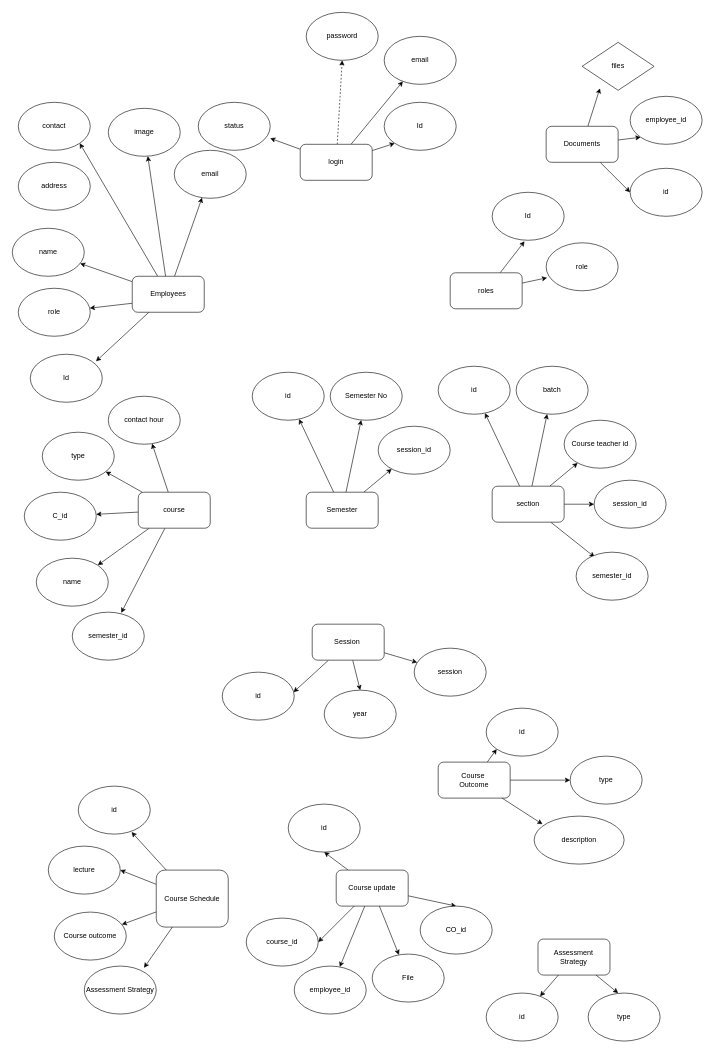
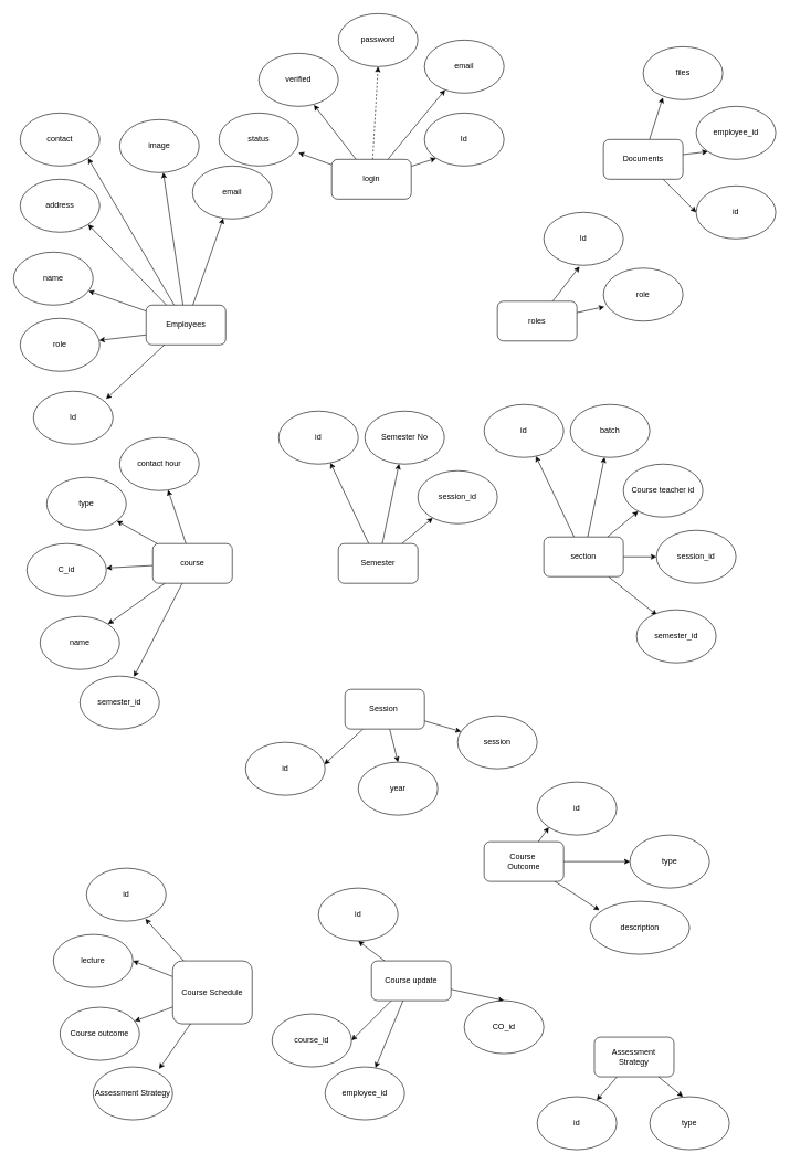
  <mxCell id="0" />
  <mxCell id="1" parent="0" />
  <mxCell id="2" style="rounded=0;orthogonalLoop=1;jettySize=auto;html=1;entryX=0.913;entryY=0.147;entryDx=0;entryDy=0;entryPerimeter=0;" edge="1" parent="1" source="9" target="14"><mxGeometry relative="1" as="geometry" /></mxCell>
  <mxCell id="3" style="rounded=0;orthogonalLoop=1;jettySize=auto;html=1;exitX=0;exitY=0.75;exitDx=0;exitDy=0;" edge="1" parent="1" source="9" target="10"><mxGeometry relative="1" as="geometry" /></mxCell>
  <mxCell id="4" style="rounded=0;orthogonalLoop=1;jettySize=auto;html=1;" edge="1" parent="1" source="9" target="11"><mxGeometry relative="1" as="geometry" /></mxCell>
+ <mxCell id="5" style="rounded=0;orthogonalLoop=1;jettySize=auto;html=1;entryX=1;entryY=1;entryDx=0;entryDy=0;" edge="1" parent="1" source="9" target="12"><mxGeometry relative="1" as="geometry" /></mxCell>
  <mxCell id="6" style="rounded=0;orthogonalLoop=1;jettySize=auto;html=1;entryX=1;entryY=1;entryDx=0;entryDy=0;" edge="1" parent="1" source="9" target="13"><mxGeometry relative="1" as="geometry" /></mxCell>
  <mxCell id="7" style="rounded=0;orthogonalLoop=1;jettySize=auto;html=1;" edge="1" parent="1" source="9" target="16"><mxGeometry relative="1" as="geometry" /></mxCell>
  <mxCell id="8" style="rounded=0;orthogonalLoop=1;jettySize=auto;html=1;" edge="1" parent="1" source="9" target="15"><mxGeometry relative="1" as="geometry" /></mxCell>
  <mxCell id="9" value="Employees" style="rounded=1;whiteSpace=wrap;html=1;" vertex="1" parent="1"><mxGeometry x="220" y="460" width="120" height="60" as="geometry" /></mxCell>
  <mxCell id="10" value="role" style="ellipse;whiteSpace=wrap;html=1;" vertex="1" parent="1"><mxGeometry x="30" y="480" width="120" height="80" as="geometry" /></mxCell>
  <mxCell id="11" value="name" style="ellipse;whiteSpace=wrap;html=1;" vertex="1" parent="1"><mxGeometry x="20" y="380" width="120" height="80" as="geometry" /></mxCell>
  <mxCell id="12" value="address" style="ellipse;whiteSpace=wrap;html=1;" vertex="1" parent="1"><mxGeometry x="30" y="270" width="120" height="80" as="geometry" /></mxCell>
  <mxCell id="13" value="contact" style="ellipse;whiteSpace=wrap;html=1;" vertex="1" parent="1"><mxGeometry x="30" y="170" width="120" height="80" as="geometry" /></mxCell>
  <mxCell id="14" value="Id" style="ellipse;whiteSpace=wrap;html=1;" vertex="1" parent="1"><mxGeometry y="590" width="120" height="80" as="geometry" x="50" /></mxCell>
  <mxCell id="15" value="email" style="ellipse;whiteSpace=wrap;html=1;" vertex="1" parent="1"><mxGeometry x="290" y="250" width="120" height="80" as="geometry" /></mxCell>
  <mxCell id="16" value="image" style="ellipse;whiteSpace=wrap;html=1;" vertex="1" parent="1"><mxGeometry x="180" width="120" height="80" as="geometry" y="180" /></mxCell>
  <mxCell id="17" style="rounded=0;orthogonalLoop=1;jettySize=auto;html=1;entryX=0.013;entryY=0.728;entryDx=0;entryDy=0;entryPerimeter=0;" edge="1" parent="1" source="19" target="21"><mxGeometry relative="1" as="geometry" /></mxCell>
  <mxCell id="18" style="rounded=0;orthogonalLoop=1;jettySize=auto;html=1;entryX=0.45;entryY=1.022;entryDx=0;entryDy=0;entryPerimeter=0;" edge="1" parent="1" source="19" target="20"><mxGeometry relative="1" as="geometry" /></mxCell>
  <mxCell id="19" value="roles" style="rounded=1;whiteSpace=wrap;html=1;" vertex="1" parent="1"><mxGeometry x="750" y="454.22" width="120" height="60" as="geometry" /></mxCell>
  <mxCell id="20" value="Id" style="ellipse;whiteSpace=wrap;html=1;" vertex="1" parent="1"><mxGeometry x="820" y="320" width="120" height="80" as="geometry" /></mxCell>
  <mxCell id="21" value="role" style="ellipse;whiteSpace=wrap;html=1;" vertex="1" parent="1"><mxGeometry x="910" y="404.22" width="120" height="80" as="geometry" /></mxCell>
  <mxCell id="22" style="rounded=0;orthogonalLoop=1;jettySize=auto;html=1;entryX=0;entryY=1;entryDx=0;entryDy=0;" edge="1" parent="1" source="27" target="28"><mxGeometry relative="1" as="geometry" /></mxCell>
  <mxCell id="23" style="rounded=0;orthogonalLoop=1;jettySize=auto;html=1;" edge="1" parent="1" source="27" target="30"><mxGeometry relative="1" as="geometry" /></mxCell>
  <mxCell id="24" style="rounded=0;orthogonalLoop=1;jettySize=auto;html=1;entryX=0.5;entryY=1;entryDx=0;entryDy=0;dashed=1;" edge="1" parent="1" source="27" target="29"><mxGeometry relative="1" as="geometry" /></mxCell>
+ <mxCell id="25" style="rounded=0;orthogonalLoop=1;jettySize=auto;html=1;entryX=0.693;entryY=0.973;entryDx=0;entryDy=0;entryPerimeter=0;" edge="1" parent="1" source="27" target="31"><mxGeometry relative="1" as="geometry" /></mxCell>
  <mxCell id="26" style="rounded=0;orthogonalLoop=1;jettySize=auto;html=1;entryX=1;entryY=0.75;entryDx=0;entryDy=0;entryPerimeter=0;" edge="1" parent="1" source="27" target="107"><mxGeometry relative="1" as="geometry" /></mxCell>
  <mxCell id="27" value="login" style="rounded=1;whiteSpace=wrap;html=1;" vertex="1" parent="1"><mxGeometry x="500" y="240" width="120" height="60" as="geometry" /></mxCell>
  <mxCell id="28" value="Id" style="ellipse;whiteSpace=wrap;html=1;" vertex="1" parent="1"><mxGeometry x="640" y="170" width="120" height="80" as="geometry" /></mxCell>
  <mxCell id="29" value="password" style="ellipse;whiteSpace=wrap;html=1;" vertex="1" parent="1"><mxGeometry x="510" y="20" width="120" height="80" as="geometry" /></mxCell>
  <mxCell id="30" value="email" style="ellipse;whiteSpace=wrap;html=1;" vertex="1" parent="1"><mxGeometry x="640" y="60" width="120" height="80" as="geometry" /></mxCell>
+ <mxCell id="31" value="verified" style="ellipse;whiteSpace=wrap;html=1;" vertex="1" parent="1"><mxGeometry x="390" y="80" width="120" height="80" as="geometry" /></mxCell>
  <mxCell id="32" style="rounded=0;orthogonalLoop=1;jettySize=auto;html=1;" edge="1" parent="1" source="37" target="40"><mxGeometry relative="1" as="geometry" /></mxCell>
  <mxCell id="33" style="rounded=0;orthogonalLoop=1;jettySize=auto;html=1;" edge="1" parent="1" source="37" target="39"><mxGeometry relative="1" as="geometry" /></mxCell>
  <mxCell id="34" style="rounded=0;orthogonalLoop=1;jettySize=auto;html=1;" edge="1" parent="1" source="37" target="38"><mxGeometry relative="1" as="geometry" /></mxCell>
  <mxCell id="35" style="rounded=0;orthogonalLoop=1;jettySize=auto;html=1;entryX=1;entryY=0;entryDx=0;entryDy=0;" edge="1" parent="1" source="37" target="41"><mxGeometry relative="1" as="geometry" /></mxCell>
  <mxCell id="36" style="rounded=0;orthogonalLoop=1;jettySize=auto;html=1;entryX=0.68;entryY=0.013;entryDx=0;entryDy=0;entryPerimeter=0;" edge="1" parent="1" source="37" target="42"><mxGeometry relative="1" as="geometry" /></mxCell>
  <mxCell id="37" value="course" style="rounded=1;whiteSpace=wrap;html=1;" vertex="1" parent="1"><mxGeometry x="230" y="820" width="120" height="60" as="geometry" /></mxCell>
  <mxCell id="38" value="C_id" style="ellipse;whiteSpace=wrap;html=1;" vertex="1" parent="1"><mxGeometry x="40" y="820" width="120" height="80" as="geometry" /></mxCell>
  <mxCell id="39" value="type" style="ellipse;whiteSpace=wrap;html=1;" vertex="1" parent="1"><mxGeometry x="70" y="720" width="120" height="80" as="geometry" /></mxCell>
  <mxCell id="40" value="contact hour" style="ellipse;whiteSpace=wrap;html=1;" vertex="1" parent="1"><mxGeometry x="180" y="660" width="120" height="80" as="geometry" /></mxCell>
  <mxCell id="41" value="name" style="ellipse;whiteSpace=wrap;html=1;" vertex="1" parent="1"><mxGeometry x="60" y="930" width="120" height="80" as="geometry" /></mxCell>
  <mxCell id="42" value="semester_id" style="ellipse;whiteSpace=wrap;html=1;" vertex="1" parent="1"><mxGeometry x="120" y="1020" width="120" height="80" as="geometry" /></mxCell>
  <mxCell id="43" style="rounded=0;orthogonalLoop=1;jettySize=auto;html=1;" edge="1" parent="1" source="46" target="47"><mxGeometry relative="1" as="geometry" /></mxCell>
  <mxCell id="44" style="rounded=0;orthogonalLoop=1;jettySize=auto;html=1;" edge="1" parent="1" source="46" target="48"><mxGeometry relative="1" as="geometry" /></mxCell>
  <mxCell id="45" style="rounded=0;orthogonalLoop=1;jettySize=auto;html=1;" edge="1" parent="1" source="46" target="49"><mxGeometry relative="1" as="geometry" /></mxCell>
  <mxCell id="46" value="Semester" style="rounded=1;whiteSpace=wrap;html=1;" vertex="1" parent="1"><mxGeometry x="510" y="820" width="120" height="60" as="geometry" /></mxCell>
  <mxCell id="47" value="id" style="ellipse;whiteSpace=wrap;html=1;" vertex="1" parent="1"><mxGeometry x="420" y="620" width="120" height="80" as="geometry" /></mxCell>
  <mxCell id="48" value="Semester No" style="ellipse;whiteSpace=wrap;html=1;" vertex="1" parent="1"><mxGeometry x="550" y="620" width="120" height="80" as="geometry" /></mxCell>
  <mxCell id="49" value="session_id" style="ellipse;whiteSpace=wrap;html=1;" vertex="1" parent="1"><mxGeometry x="630" y="710" width="120" height="80" as="geometry" /></mxCell>
  <mxCell id="50" style="rounded=0;orthogonalLoop=1;jettySize=auto;html=1;" edge="1" parent="1" source="55" target="56"><mxGeometry relative="1" as="geometry" /></mxCell>
  <mxCell id="51" style="rounded=0;orthogonalLoop=1;jettySize=auto;html=1;" edge="1" parent="1" source="55" target="57"><mxGeometry relative="1" as="geometry" /></mxCell>
  <mxCell id="52" style="rounded=0;orthogonalLoop=1;jettySize=auto;html=1;" edge="1" parent="1" source="55" target="58"><mxGeometry relative="1" as="geometry" /></mxCell>
  <mxCell id="53" style="edgeStyle=orthogonalEdgeStyle;rounded=0;orthogonalLoop=1;jettySize=auto;html=1;entryX=0;entryY=0.5;entryDx=0;entryDy=0;" edge="1" parent="1" source="55" target="59"><mxGeometry relative="1" as="geometry" /></mxCell>
  <mxCell id="54" style="rounded=0;orthogonalLoop=1;jettySize=auto;html=1;entryX=0.257;entryY=0.102;entryDx=0;entryDy=0;entryPerimeter=0;" edge="1" parent="1" source="55" target="60"><mxGeometry relative="1" as="geometry" /></mxCell>
  <mxCell id="55" value="section" style="rounded=1;whiteSpace=wrap;html=1;" vertex="1" parent="1"><mxGeometry x="820" y="810" width="120" height="60" as="geometry" /></mxCell>
  <mxCell id="56" value="id" style="ellipse;whiteSpace=wrap;html=1;" vertex="1" parent="1"><mxGeometry x="730" y="610" width="120" height="80" as="geometry" /></mxCell>
  <mxCell id="57" value="batch" style="ellipse;whiteSpace=wrap;html=1;" vertex="1" parent="1"><mxGeometry x="860" y="610" width="120" height="80" as="geometry" /></mxCell>
  <mxCell id="58" value="Course teacher id" style="ellipse;whiteSpace=wrap;html=1;" vertex="1" parent="1"><mxGeometry x="940" y="700" width="120" height="80" as="geometry" /></mxCell>
  <mxCell id="59" value="session_id" style="ellipse;whiteSpace=wrap;html=1;" vertex="1" parent="1"><mxGeometry x="990" y="800" width="120" height="80" as="geometry" /></mxCell>
  <mxCell id="60" value="semester_id" style="ellipse;whiteSpace=wrap;html=1;" vertex="1" parent="1"><mxGeometry x="960" y="920" width="120" height="80" as="geometry" /></mxCell>
  <mxCell id="61" style="rounded=0;orthogonalLoop=1;jettySize=auto;html=1;entryX=0.99;entryY=0.417;entryDx=0;entryDy=0;entryPerimeter=0;" edge="1" parent="1" source="64" target="65"><mxGeometry relative="1" as="geometry" /></mxCell>
  <mxCell id="62" style="rounded=0;orthogonalLoop=1;jettySize=auto;html=1;entryX=0.5;entryY=0;entryDx=0;entryDy=0;" edge="1" parent="1" source="64" target="66"><mxGeometry relative="1" as="geometry" /></mxCell>
  <mxCell id="63" style="rounded=0;orthogonalLoop=1;jettySize=auto;html=1;" edge="1" parent="1" source="64" target="67"><mxGeometry relative="1" as="geometry" /></mxCell>
  <mxCell id="64" value="Session&amp;nbsp;" style="rounded=1;whiteSpace=wrap;html=1;" vertex="1" parent="1"><mxGeometry x="520" y="1040" width="120" height="60" as="geometry" /></mxCell>
  <mxCell id="65" value="id" style="ellipse;whiteSpace=wrap;html=1;" vertex="1" parent="1"><mxGeometry x="370" y="1120" width="120" height="80" as="geometry" /></mxCell>
  <mxCell id="66" value="year" style="ellipse;whiteSpace=wrap;html=1;" vertex="1" parent="1"><mxGeometry x="540" y="1150" width="120" height="80" as="geometry" /></mxCell>
  <mxCell id="67" value="session" style="ellipse;whiteSpace=wrap;html=1;" vertex="1" parent="1"><mxGeometry x="690" y="1080" width="120" height="80" as="geometry" /></mxCell>
  <mxCell id="68" style="rounded=0;orthogonalLoop=1;jettySize=auto;html=1;entryX=0.74;entryY=0.957;entryDx=0;entryDy=0;entryPerimeter=0;" edge="1" parent="1" source="72" target="73"><mxGeometry relative="1" as="geometry" /></mxCell>
  <mxCell id="69" style="rounded=0;orthogonalLoop=1;jettySize=auto;html=1;entryX=1;entryY=0.5;entryDx=0;entryDy=0;" edge="1" parent="1" source="72" target="74"><mxGeometry relative="1" as="geometry" /></mxCell>
  <mxCell id="70" style="rounded=0;orthogonalLoop=1;jettySize=auto;html=1;" edge="1" parent="1" source="72" target="75"><mxGeometry relative="1" as="geometry" /></mxCell>
  <mxCell id="71" style="rounded=0;orthogonalLoop=1;jettySize=auto;html=1;entryX=0.83;entryY=0.037;entryDx=0;entryDy=0;entryPerimeter=0;" edge="1" parent="1" source="72" target="76"><mxGeometry relative="1" as="geometry" /></mxCell>
  <mxCell id="72" value="Course Schedule" style="rounded=1;whiteSpace=wrap;html=1;" vertex="1" parent="1"><mxGeometry x="260" y="1450" width="120" height="95" as="geometry" /></mxCell>
  <mxCell id="73" value="id" style="ellipse;whiteSpace=wrap;html=1;" vertex="1" parent="1"><mxGeometry x="130" y="1310" width="120" height="80" as="geometry" /></mxCell>
  <mxCell id="74" value="lecture" style="ellipse;whiteSpace=wrap;html=1;" vertex="1" parent="1"><mxGeometry x="80" y="1410" width="120" height="80" as="geometry" /></mxCell>
  <mxCell id="75" value="Course outcome" style="ellipse;whiteSpace=wrap;html=1;" vertex="1" parent="1"><mxGeometry x="90" y="1520" width="120" height="80" as="geometry" /></mxCell>
  <mxCell id="76" value="Assessment Strategy" style="ellipse;whiteSpace=wrap;html=1;" vertex="1" parent="1"><mxGeometry x="140" y="1610" width="120" height="80" as="geometry" /></mxCell>
  <mxCell id="77" style="rounded=0;orthogonalLoop=1;jettySize=auto;html=1;" edge="1" parent="1" source="79" target="80"><mxGeometry relative="1" as="geometry"><mxPoint x="876.4" y="1655" as="targetPoint" /></mxGeometry></mxCell>
  <mxCell id="78" style="rounded=0;orthogonalLoop=1;jettySize=auto;html=1;" edge="1" parent="1" source="79"><mxGeometry relative="1" as="geometry"><mxPoint x="1030" y="1655" as="targetPoint" /></mxGeometry></mxCell>
  <mxCell id="79" value="Assessment&lt;br&gt;Strategy" style="rounded=1;whiteSpace=wrap;html=1;" vertex="1" parent="1"><mxGeometry x="896.4" y="1565" width="120" height="60" as="geometry" /></mxCell>
  <mxCell id="80" value="id" style="ellipse;whiteSpace=wrap;html=1;" vertex="1" parent="1"><mxGeometry x="810" y="1655" width="120" height="80" as="geometry" /></mxCell>
  <mxCell id="81" value="type" style="ellipse;whiteSpace=wrap;html=1;" vertex="1" parent="1"><mxGeometry x="980" y="1655" width="120" height="80" as="geometry" /></mxCell>
  <mxCell id="82" style="rounded=0;orthogonalLoop=1;jettySize=auto;html=1;entryX=0.093;entryY=0.168;entryDx=0;entryDy=0;entryPerimeter=0;" edge="1" parent="1" source="85" target="88"><mxGeometry relative="1" as="geometry" /></mxCell>
  <mxCell id="83" style="edgeStyle=orthogonalEdgeStyle;rounded=0;orthogonalLoop=1;jettySize=auto;html=1;" edge="1" parent="1" source="85" target="87"><mxGeometry relative="1" as="geometry" /></mxCell>
  <mxCell id="84" style="rounded=0;orthogonalLoop=1;jettySize=auto;html=1;entryX=0;entryY=1;entryDx=0;entryDy=0;" edge="1" parent="1" source="85" target="86"><mxGeometry relative="1" as="geometry" /></mxCell>
  <mxCell id="85" value="Course&amp;nbsp;&lt;br&gt;Outcome" style="rounded=1;whiteSpace=wrap;html=1;" vertex="1" parent="1"><mxGeometry x="730" y="1270" width="120" height="60" as="geometry" /></mxCell>
  <mxCell id="86" value="id" style="ellipse;whiteSpace=wrap;html=1;" vertex="1" parent="1"><mxGeometry x="810" y="1180" width="120" height="80" as="geometry" /></mxCell>
  <mxCell id="87" value="type" style="ellipse;whiteSpace=wrap;html=1;" vertex="1" parent="1"><mxGeometry x="950" y="1260" width="120" height="80" as="geometry" /></mxCell>
  <mxCell id="88" value="description" style="ellipse;whiteSpace=wrap;html=1;" vertex="1" parent="1"><mxGeometry x="890" y="1360" width="150" height="80" as="geometry" /></mxCell>
  <mxCell id="89" style="rounded=0;orthogonalLoop=1;jettySize=auto;html=1;entryX=0.5;entryY=1;entryDx=0;entryDy=0;" edge="1" parent="1" source="94" target="95"><mxGeometry relative="1" as="geometry" /></mxCell>
  <mxCell id="90" style="rounded=0;orthogonalLoop=1;jettySize=auto;html=1;entryX=1;entryY=0.5;entryDx=0;entryDy=0;" edge="1" parent="1" source="94" target="96"><mxGeometry relative="1" as="geometry" /></mxCell>
  <mxCell id="91" style="rounded=0;orthogonalLoop=1;jettySize=auto;html=1;" edge="1" parent="1" source="94" target="97"><mxGeometry relative="1" as="geometry" /></mxCell>
- <mxCell id="92" style="rounded=0;orthogonalLoop=1;jettySize=auto;html=1;" edge="1" parent="1" source="94" target="99"><mxGeometry relative="1" as="geometry" /></mxCell>
  <mxCell id="93" style="rounded=0;orthogonalLoop=1;jettySize=auto;html=1;entryX=0.5;entryY=0;entryDx=0;entryDy=0;" edge="1" parent="1" source="94" target="98"><mxGeometry relative="1" as="geometry" /></mxCell>
  <mxCell id="94" value="Course update" style="rounded=1;whiteSpace=wrap;html=1;" vertex="1" parent="1"><mxGeometry x="560" y="1450" width="120" height="60" as="geometry" /></mxCell>
  <mxCell id="95" value="id" style="ellipse;whiteSpace=wrap;html=1;" vertex="1" parent="1"><mxGeometry x="480" y="1340" width="120" height="80" as="geometry" /></mxCell>
  <mxCell id="96" value="course_id" style="ellipse;whiteSpace=wrap;html=1;" vertex="1" parent="1"><mxGeometry x="410" y="1530" width="120" height="80" as="geometry" /></mxCell>
  <mxCell id="97" value="employee_id" style="ellipse;whiteSpace=wrap;html=1;" vertex="1" parent="1"><mxGeometry x="490" y="1610" width="120" height="80" as="geometry" /></mxCell>
  <mxCell id="98" value="CO_id" style="ellipse;whiteSpace=wrap;html=1;" vertex="1" parent="1"><mxGeometry x="700" y="1510" width="120" height="80" as="geometry" /></mxCell>
- <mxCell id="99" value="File" style="ellipse;whiteSpace=wrap;html=1;" vertex="1" parent="1"><mxGeometry x="620" y="1590" width="120" height="80" as="geometry" /></mxCell>
  <mxCell id="100" style="rounded=0;orthogonalLoop=1;jettySize=auto;html=1;entryX=0.247;entryY=0.958;entryDx=0;entryDy=0;entryPerimeter=0;" edge="1" parent="1" source="103" target="106"><mxGeometry relative="1" as="geometry" /></mxCell>
  <mxCell id="101" style="rounded=0;orthogonalLoop=1;jettySize=auto;html=1;entryX=0;entryY=1;entryDx=0;entryDy=0;" edge="1" parent="1" source="103" target="105"><mxGeometry relative="1" as="geometry" /></mxCell>
  <mxCell id="102" style="rounded=0;orthogonalLoop=1;jettySize=auto;html=1;entryX=0;entryY=0.5;entryDx=0;entryDy=0;" edge="1" parent="1" source="103" target="104"><mxGeometry relative="1" as="geometry" /></mxCell>
  <mxCell id="103" value="Documents" style="rounded=1;whiteSpace=wrap;html=1;" vertex="1" parent="1"><mxGeometry x="910" y="210" width="120" height="60" as="geometry" /></mxCell>
  <mxCell id="104" value="id" style="ellipse;whiteSpace=wrap;html=1;" vertex="1" parent="1"><mxGeometry x="1050" y="280" width="120" height="80" as="geometry" /></mxCell>
  <mxCell id="105" value="employee_id" style="ellipse;whiteSpace=wrap;html=1;" vertex="1" parent="1"><mxGeometry x="1050" y="160" width="120" height="80" as="geometry" /></mxCell>
- <mxCell id="106" value="files" style="rhombus;whiteSpace=wrap;html=1;" vertex="1" parent="1"><mxGeometry x="970" y="70" width="120" height="80" as="geometry" /></mxCell>
+ <mxCell id="106" value="files" style="ellipse;whiteSpace=wrap;html=1;" vertex="1" parent="1"><mxGeometry x="970" y="70" width="120" height="80" as="geometry" /></mxCell>
  <mxCell id="107" value="status" style="ellipse;whiteSpace=wrap;html=1;" vertex="1" parent="1"><mxGeometry x="330" y="170" width="120" height="80" as="geometry" /></mxCell>
